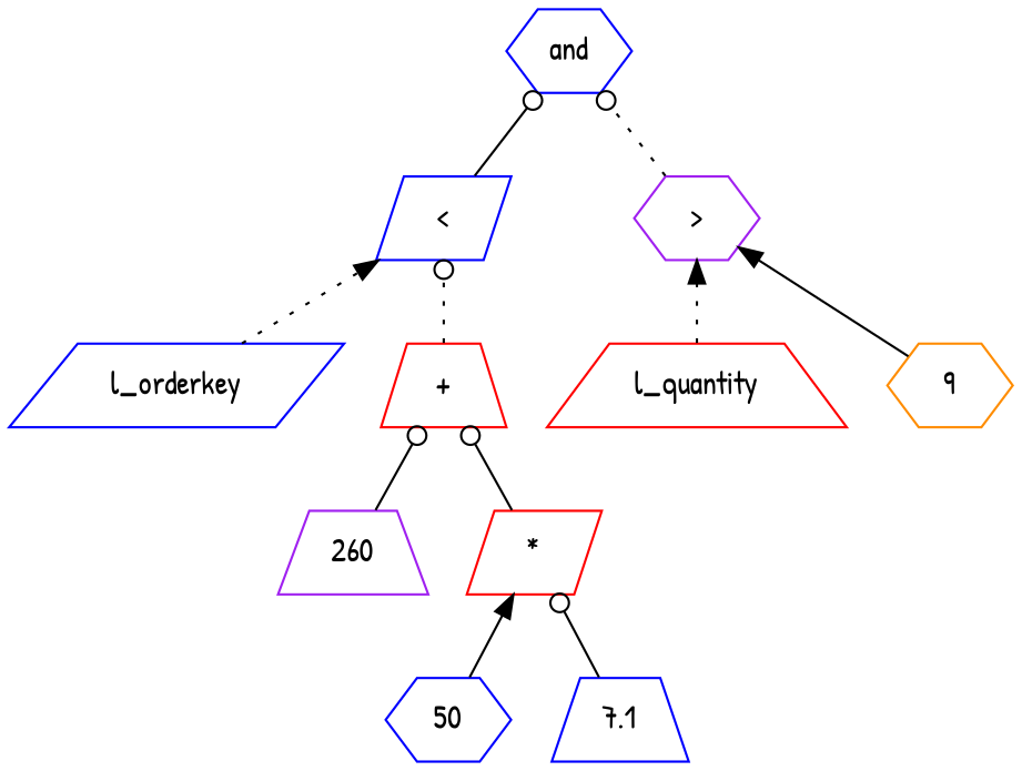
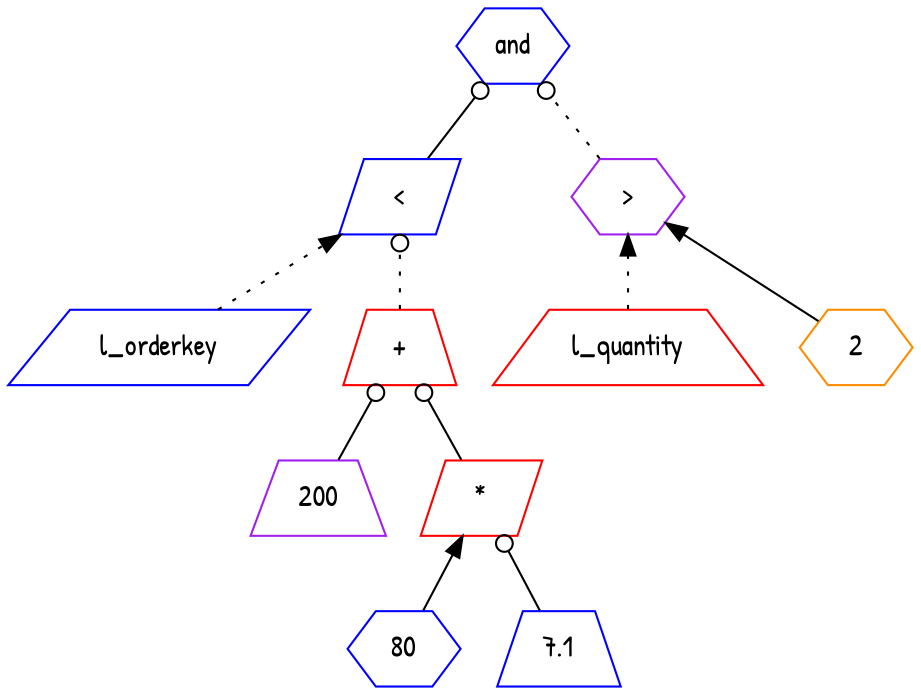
  digraph {
    fontname="Patrick Hand"
    rankdir=BT
    node [color=blue fontname="Patrick Hand" shape=hexagon]
    edge [arrowhead=odot fontname="Patrick Hand" style=solid]
    l_orderkey [shape=parallelogram]
    "<" [shape=parallelogram]
    and
    "+" [color=red shape=trapezium]
-   200 [color=purple shape=trapezium label=260]
+   200 [color=purple shape=trapezium]
    "*" [color=red shape=parallelogram]
-   50
+   50 [label=80]
    n8 [label=7.1 shape=trapezium]
    l_quantity [color=red shape=trapezium]
    ">" [color=purple]
-   9 [color=darkorange]
+   9 [color=darkorange label=2]
    l_orderkey -> "<" [arrowhead=normal style=dotted]
    "<" -> and
    "+" -> "<" [style=dotted]
    200 -> "+"
    "*" -> "+"
    50 -> "*" [arrowhead=normal]
    n8 -> "*"
    l_quantity -> ">" [arrowhead=normal style=dotted]
    ">" -> and [style=dotted]
    9 -> ">" [arrowhead=normal]
  }
